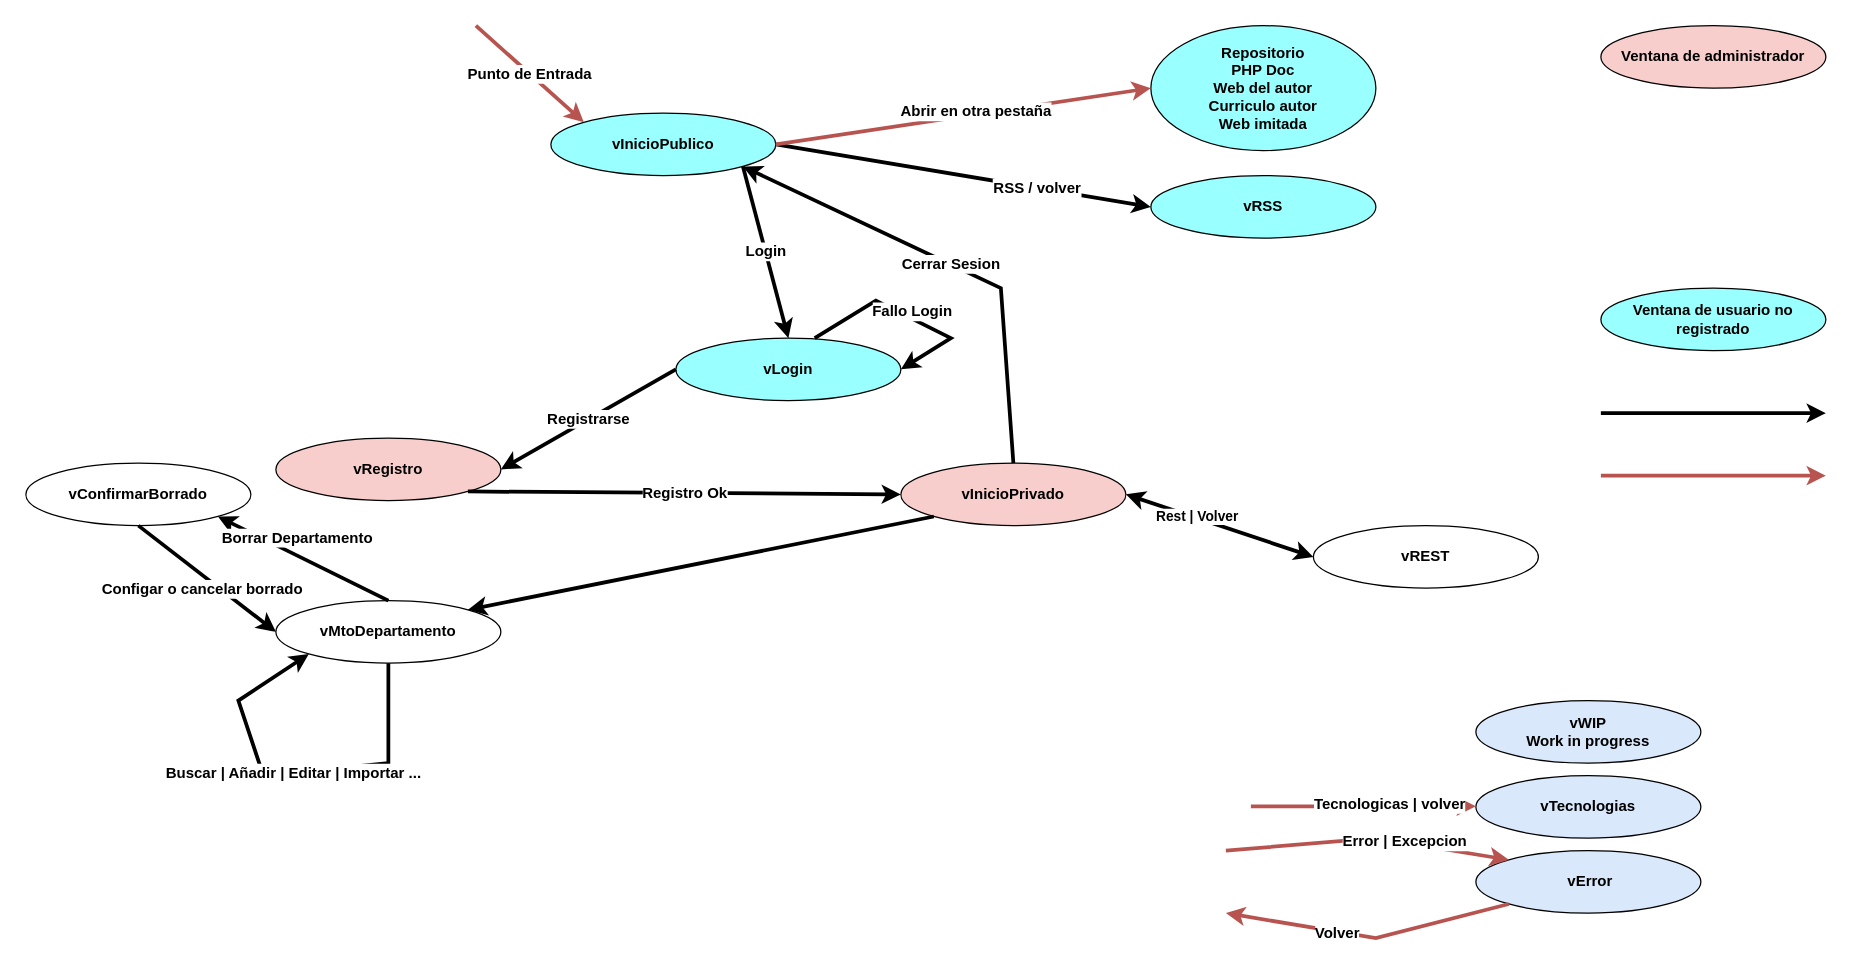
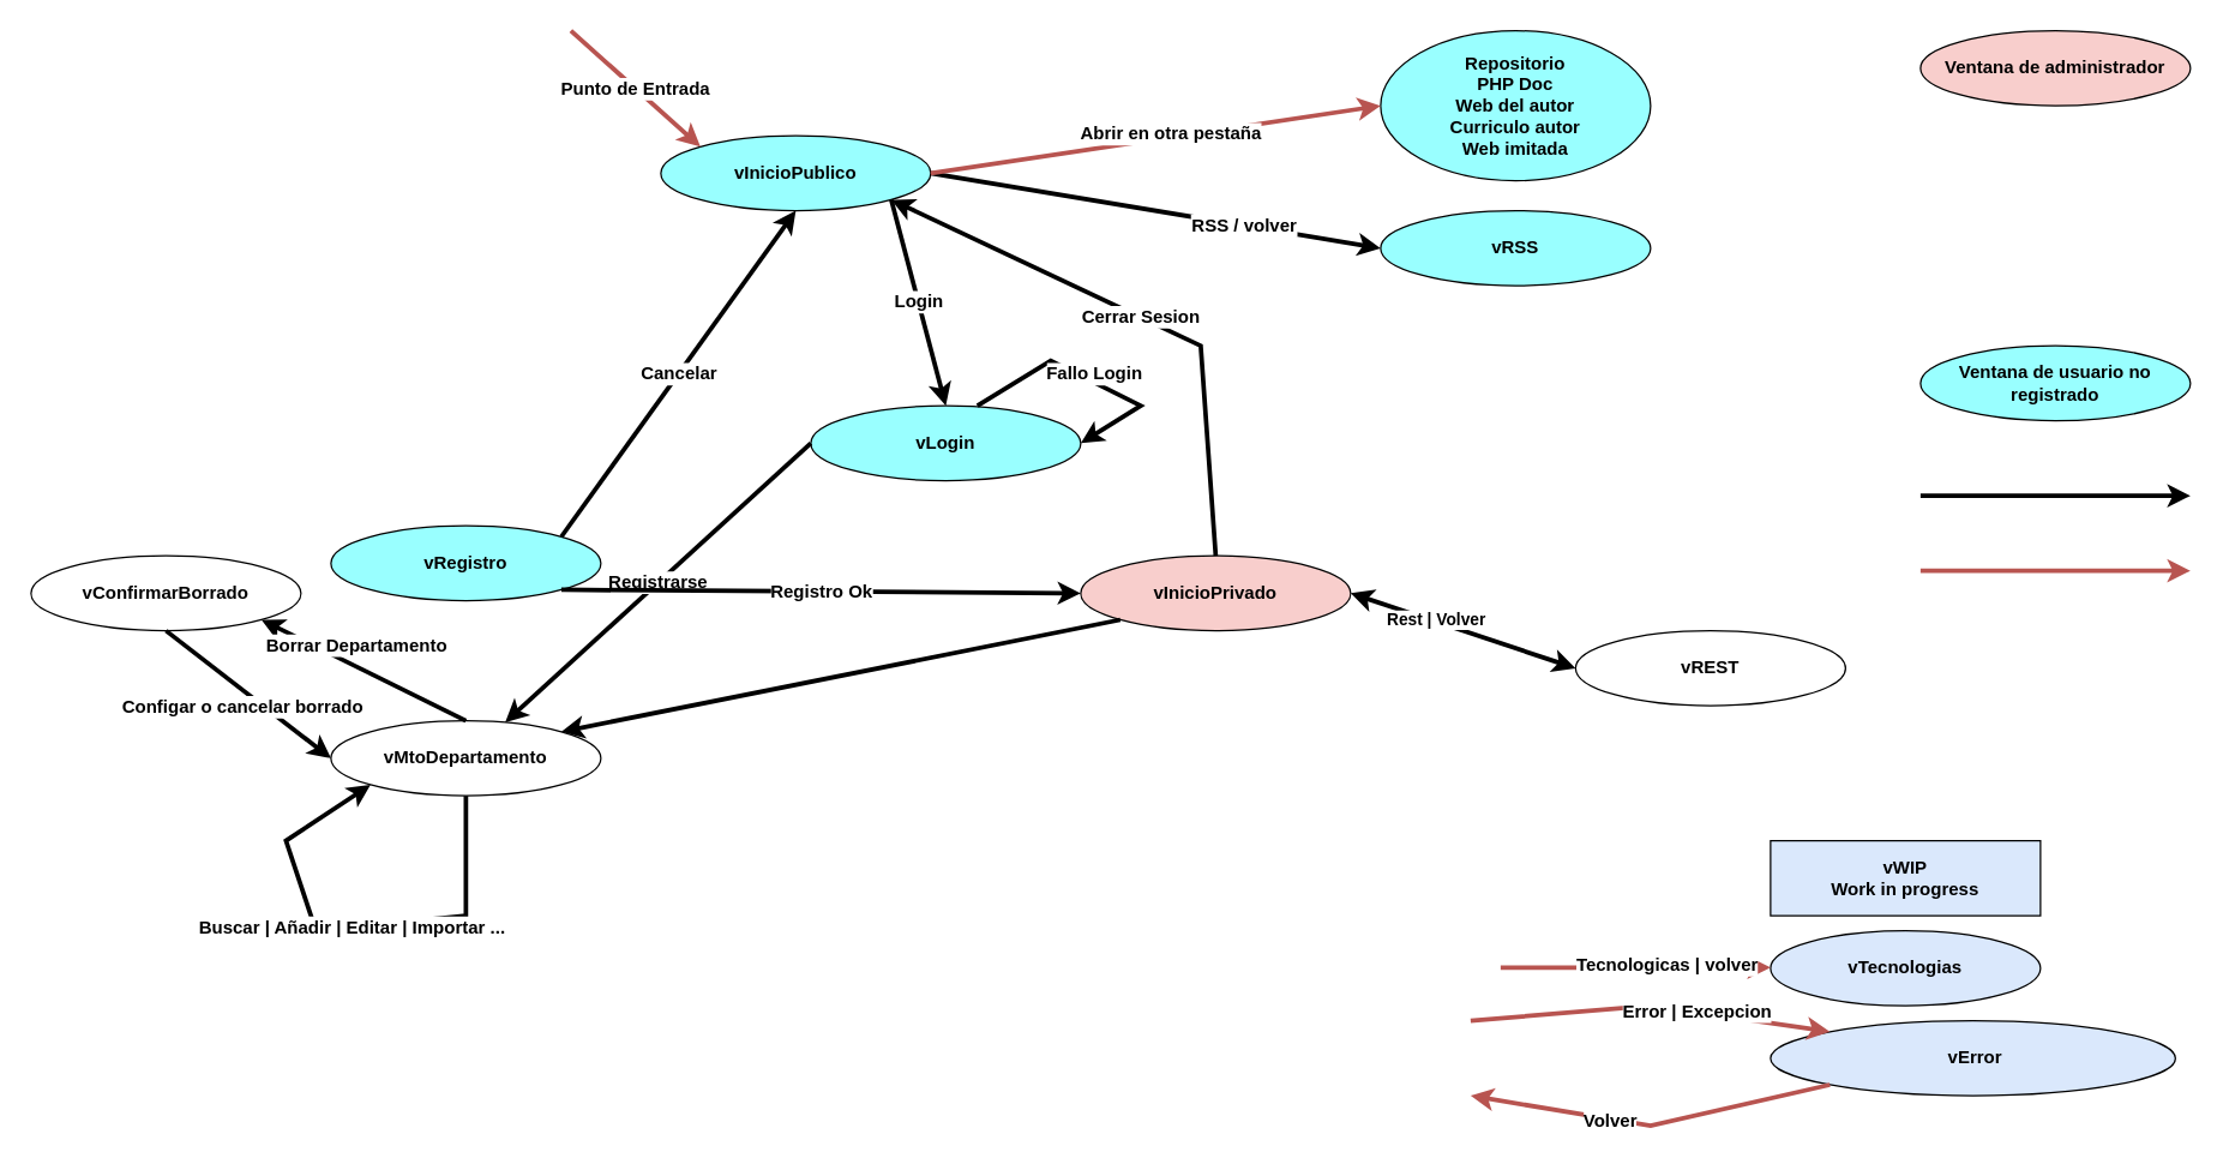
  <mxCell id="0" />
  <mxCell id="1" parent="0" />
  <mxCell id="2" value="Ventana de administrador" style="ellipse;whiteSpace=wrap;html=1;fillColor=#f8cecc;strokeColor=#000000;fontSize=12;fontStyle=1" parent="1" vertex="1"><mxGeometry x="1280" y="20" width="180" height="50" as="geometry" /></mxCell>
  <mxCell id="3" value="" style="endArrow=classic;html=1;rounded=0;strokeWidth=3;fontSize=12;fontStyle=1" parent="1" edge="1"><mxGeometry width="50" height="50" relative="1" as="geometry"><mxPoint x="1280" y="330" as="sourcePoint" /><mxPoint x="1460" y="330" as="targetPoint" /></mxGeometry></mxCell>
  <mxCell id="4" value="" style="endArrow=classic;html=1;rounded=0;strokeWidth=3;fillColor=#f8cecc;strokeColor=#b85450;fontSize=12;fontStyle=1" parent="1" edge="1"><mxGeometry width="50" height="50" relative="1" as="geometry"><mxPoint x="1280" y="380" as="sourcePoint" /><mxPoint x="1460" y="380" as="targetPoint" /></mxGeometry></mxCell>
  <mxCell id="5" value="Ventana de usuario no registrado" style="ellipse;whiteSpace=wrap;html=1;fillColor=#99FFFF;strokeColor=default;fontSize=12;fontStyle=1" parent="1" vertex="1"><mxGeometry x="1280" y="230" width="180" height="50" as="geometry" /></mxCell>
  <mxCell id="6" value="vInicioPublico" style="ellipse;whiteSpace=wrap;html=1;fillColor=#99FFFF;strokeColor=#000000;fontSize=12;fontStyle=1" parent="1" vertex="1"><mxGeometry x="440" y="90" width="180" height="50" as="geometry" /></mxCell>
  <mxCell id="7" value="Repositorio&lt;br&gt;PHP Doc&lt;br&gt;Web del autor&lt;br&gt;Curriculo autor&lt;br&gt;Web imitada" style="ellipse;whiteSpace=wrap;html=1;fillColor=#99FFFF;strokeColor=#000000;fontSize=12;fontStyle=1" parent="1" vertex="1"><mxGeometry x="920" y="20" width="180" height="100" as="geometry" /></mxCell>
  <mxCell id="8" value="vRSS" style="ellipse;whiteSpace=wrap;html=1;fillColor=#99FFFF;strokeColor=#000000;fontSize=12;fontStyle=1" parent="1" vertex="1"><mxGeometry x="920" y="140" width="180" height="50" as="geometry" /></mxCell>
  <mxCell id="9" value="vLogin" style="ellipse;whiteSpace=wrap;html=1;fillColor=#99FFFF;strokeColor=#000000;fontSize=12;fontStyle=1" parent="1" vertex="1"><mxGeometry x="540" y="270" width="180" height="50" as="geometry" /></mxCell>
- <mxCell id="10" value="vRegistro" style="ellipse;whiteSpace=wrap;html=1;fillColor=#f8cecc;strokeColor=#000000;fontSize=12;fontStyle=1;" parent="1" vertex="1"><mxGeometry x="220" y="350" width="180" height="50" as="geometry" /></mxCell>
+ <mxCell id="10" value="vRegistro" style="ellipse;whiteSpace=wrap;html=1;fillColor=#99FFFF;strokeColor=#000000;fontSize=12;fontStyle=1" parent="1" vertex="1"><mxGeometry x="220" y="350" width="180" height="50" as="geometry" /></mxCell>
  <mxCell id="11" value="vInicioPrivado" style="ellipse;whiteSpace=wrap;html=1;fontSize=12;fontStyle=1;fillColor=#f8cecc;" parent="1" vertex="1"><mxGeometry x="720" y="370" width="180" height="50" as="geometry" /></mxCell>
  <mxCell id="12" value="" style="endArrow=classic;html=1;rounded=0;strokeWidth=3;fontSize=12;fontStyle=1;entryX=0;entryY=0.5;entryDx=0;entryDy=0;exitX=1;exitY=0.5;exitDx=0;exitDy=0;" parent="1" source="6" target="8" edge="1"><mxGeometry width="50" height="50" relative="1" as="geometry"><mxPoint x="660" y="170" as="sourcePoint" /><mxPoint x="840" y="170" as="targetPoint" /></mxGeometry></mxCell>
  <mxCell id="13" value="&lt;b&gt;RSS / volver&lt;/b&gt;" style="edgeLabel;html=1;align=center;verticalAlign=middle;resizable=0;points=[];fontSize=12;" parent="12" vertex="1" connectable="0"><mxGeometry x="0.386" relative="1" as="geometry"><mxPoint as="offset" /></mxGeometry></mxCell>
  <mxCell id="14" value="" style="endArrow=classic;html=1;rounded=0;strokeWidth=3;fillColor=#f8cecc;strokeColor=#b85450;fontSize=12;fontStyle=1;entryX=0;entryY=0.5;entryDx=0;entryDy=0;exitX=1;exitY=0.5;exitDx=0;exitDy=0;" parent="1" source="6" target="7" edge="1"><mxGeometry width="50" height="50" relative="1" as="geometry"><mxPoint x="600" y="30" as="sourcePoint" /><mxPoint x="780" y="30" as="targetPoint" /></mxGeometry></mxCell>
  <mxCell id="15" value="&lt;b&gt;Abrir en otra pestaña&lt;/b&gt;" style="edgeLabel;html=1;align=center;verticalAlign=middle;resizable=0;points=[];fontSize=12;" parent="14" vertex="1" connectable="0"><mxGeometry x="0.069" y="2" relative="1" as="geometry"><mxPoint as="offset" /></mxGeometry></mxCell>
  <mxCell id="16" value="Login" style="endArrow=classic;html=1;rounded=0;strokeWidth=3;fontSize=12;fontStyle=1;exitX=1;exitY=1;exitDx=0;exitDy=0;entryX=0.5;entryY=0;entryDx=0;entryDy=0;" parent="1" source="6" target="9" edge="1"><mxGeometry width="50" height="50" relative="1" as="geometry"><mxPoint x="530" y="180" as="sourcePoint" /><mxPoint x="710" y="180" as="targetPoint" /></mxGeometry></mxCell>
  <mxCell id="17" value="Fallo Login&lt;br&gt;" style="endArrow=classic;html=1;rounded=0;strokeWidth=3;fontSize=12;fontStyle=1;exitX=0.617;exitY=0;exitDx=0;exitDy=0;entryX=1;entryY=0.5;entryDx=0;entryDy=0;exitPerimeter=0;" parent="1" source="9" target="9" edge="1"><mxGeometry x="0.023" y="4" width="50" height="50" relative="1" as="geometry"><mxPoint x="790" y="280" as="sourcePoint" /><mxPoint x="970" y="280" as="targetPoint" /><Array as="points"><mxPoint x="700" y="240" /><mxPoint x="760" y="270" /></Array><mxPoint y="-1" as="offset" /></mxGeometry></mxCell>
- <mxCell id="18" value="Registrarse" style="endArrow=classic;html=1;rounded=0;strokeWidth=3;fontSize=12;fontStyle=1;exitX=0;exitY=0.5;exitDx=0;exitDy=0;entryX=1;entryY=0.5;entryDx=0;entryDy=0;" parent="1" source="9" target="10" edge="1"><mxGeometry width="50" height="50" relative="1" as="geometry"><mxPoint x="520" y="320" as="sourcePoint" /><mxPoint x="700" y="320" as="targetPoint" /></mxGeometry></mxCell>
+ <mxCell id="18" value="Registrarse" style="endArrow=classic;html=1;rounded=0;strokeWidth=3;fontSize=12;fontStyle=1;exitX=0;exitY=0.5;exitDx=0;exitDy=0;" parent="1" source="9" target="23" edge="1"><mxGeometry width="50" height="50" relative="1" as="geometry"><mxPoint x="520" y="320" as="sourcePoint" /><mxPoint x="700" y="320" as="targetPoint" /></mxGeometry></mxCell>
+ <mxCell id="19" value="Cancelar" style="endArrow=classic;html=1;rounded=0;strokeWidth=3;fontSize=12;fontStyle=1;entryX=0.5;entryY=1;entryDx=0;entryDy=0;exitX=1;exitY=0;exitDx=0;exitDy=0;" parent="1" source="10" target="6" edge="1"><mxGeometry width="50" height="50" relative="1" as="geometry"><mxPoint x="360" y="254.5" as="sourcePoint" /><mxPoint x="540" y="254.5" as="targetPoint" /></mxGeometry></mxCell>
  <mxCell id="20" value="Punto de Entrada" style="endArrow=classic;html=1;rounded=0;strokeWidth=3;fillColor=#f8cecc;strokeColor=#b85450;fontSize=12;fontStyle=1;entryX=0;entryY=0;entryDx=0;entryDy=0;" parent="1" target="6" edge="1"><mxGeometry width="50" height="50" relative="1" as="geometry"><mxPoint x="380" y="20" as="sourcePoint" /><mxPoint x="460" y="60" as="targetPoint" /></mxGeometry></mxCell>
  <mxCell id="21" value="Cerrar Sesion" style="endArrow=none;html=1;rounded=0;strokeWidth=3;fontSize=12;fontStyle=1;exitX=1;exitY=1;exitDx=0;exitDy=0;entryX=0.5;entryY=0;entryDx=0;entryDy=0;startArrow=classic;startFill=1;endFill=0;" parent="1" source="6" target="11" edge="1"><mxGeometry width="50" height="50" relative="1" as="geometry"><mxPoint x="690" y="200" as="sourcePoint" /><mxPoint x="870" y="200" as="targetPoint" /><Array as="points"><mxPoint x="800" y="230" /></Array></mxGeometry></mxCell>
  <mxCell id="22" value="Registro Ok" style="endArrow=classic;html=1;rounded=0;strokeWidth=3;fontSize=12;fontStyle=1;entryX=0;entryY=0.5;entryDx=0;entryDy=0;exitX=1;exitY=1;exitDx=0;exitDy=0;" parent="1" source="10" target="11" edge="1"><mxGeometry width="50" height="50" relative="1" as="geometry"><mxPoint x="500" y="400" as="sourcePoint" /><mxPoint x="680" y="400" as="targetPoint" /></mxGeometry></mxCell>
  <mxCell id="23" value="vMtoDepartamento" style="ellipse;whiteSpace=wrap;html=1;fontSize=12;fontStyle=1" vertex="1" parent="1"><mxGeometry x="220" y="480" width="180" height="50" as="geometry" /></mxCell>
  <mxCell id="24" value="" style="endArrow=classic;html=1;rounded=0;strokeWidth=3;fontSize=12;fontStyle=1;entryX=1;entryY=0;entryDx=0;entryDy=0;exitX=0;exitY=1;exitDx=0;exitDy=0;" edge="1" parent="1" source="11" target="23"><mxGeometry width="50" height="50" relative="1" as="geometry"><mxPoint x="860" y="450" as="sourcePoint" /><mxPoint x="1040" y="450" as="targetPoint" /></mxGeometry></mxCell>
  <mxCell id="25" value="Buscar | Añadir | Editar | Importar ..." style="endArrow=classic;html=1;rounded=0;strokeWidth=3;fontSize=12;fontStyle=1;exitX=0.5;exitY=1;exitDx=0;exitDy=0;entryX=0;entryY=1;entryDx=0;entryDy=0;" edge="1" parent="1" source="23" target="23"><mxGeometry width="50" height="50" relative="1" as="geometry"><mxPoint x="200" y="620" as="sourcePoint" /><mxPoint x="220" y="600" as="targetPoint" /><Array as="points"><mxPoint x="310" y="610" /><mxPoint x="210" y="620" /><mxPoint x="190" y="560" /></Array></mxGeometry></mxCell>
  <mxCell id="26" value="vConfirmarBorrado" style="ellipse;whiteSpace=wrap;html=1;fontSize=12;fontStyle=1" vertex="1" parent="1"><mxGeometry x="20" y="370" width="180" height="50" as="geometry" /></mxCell>
  <mxCell id="27" value="" style="endArrow=classic;html=1;rounded=0;strokeWidth=3;fontSize=12;fontStyle=1;entryX=1;entryY=1;entryDx=0;entryDy=0;exitX=0.5;exitY=0;exitDx=0;exitDy=0;" edge="1" parent="1" source="23" target="26"><mxGeometry width="50" height="50" relative="1" as="geometry"><mxPoint x="1290" y="340" as="sourcePoint" /><mxPoint x="1470" y="340" as="targetPoint" /></mxGeometry></mxCell>
  <mxCell id="28" value="&lt;b&gt;&lt;font style=&quot;font-size: 12px;&quot;&gt;Borrar Departamento&lt;/font&gt;&lt;/b&gt;" style="edgeLabel;html=1;align=center;verticalAlign=middle;resizable=0;points=[];" vertex="1" connectable="0" parent="27"><mxGeometry x="-0.359" y="-4" relative="1" as="geometry"><mxPoint x="-31" y="-25" as="offset" /></mxGeometry></mxCell>
  <mxCell id="29" value="" style="endArrow=classic;html=1;rounded=0;strokeWidth=3;fontSize=12;fontStyle=1;entryX=0;entryY=0.5;entryDx=0;entryDy=0;exitX=0.5;exitY=1;exitDx=0;exitDy=0;" edge="1" parent="1" source="26" target="23"><mxGeometry width="50" height="50" relative="1" as="geometry"><mxPoint x="320" y="490" as="sourcePoint" /><mxPoint x="183.64" y="422.678" as="targetPoint" /></mxGeometry></mxCell>
  <mxCell id="30" value="&lt;b&gt;&lt;font style=&quot;font-size: 12px;&quot;&gt;Configar o cancelar borrado&lt;/font&gt;&lt;/b&gt;" style="edgeLabel;html=1;align=center;verticalAlign=middle;resizable=0;points=[];" vertex="1" connectable="0" parent="29"><mxGeometry x="-0.303" y="-1" relative="1" as="geometry"><mxPoint x="13" y="20" as="offset" /></mxGeometry></mxCell>
  <mxCell id="31" value="vREST" style="ellipse;whiteSpace=wrap;html=1;fontSize=12;fontStyle=1" vertex="1" parent="1"><mxGeometry x="1050" y="420" width="180" height="50" as="geometry" /></mxCell>
  <mxCell id="32" value="" style="endArrow=classic;html=1;rounded=0;strokeWidth=3;fontSize=12;fontStyle=1;exitX=1;exitY=0.5;exitDx=0;exitDy=0;entryX=0;entryY=0.5;entryDx=0;entryDy=0;startArrow=classic;startFill=1;" edge="1" parent="1" source="11" target="31"><mxGeometry width="50" height="50" relative="1" as="geometry"><mxPoint x="940" y="360" as="sourcePoint" /><mxPoint x="1120" y="360" as="targetPoint" /></mxGeometry></mxCell>
  <mxCell id="33" value="&lt;b&gt;Rest | Volver&lt;/b&gt;" style="edgeLabel;html=1;align=center;verticalAlign=middle;resizable=0;points=[];" vertex="1" connectable="0" parent="32"><mxGeometry x="-0.256" y="1" relative="1" as="geometry"><mxPoint as="offset" /></mxGeometry></mxCell>
- <mxCell id="34" value="vWIP&lt;br&gt;Work in progress" style="ellipse;whiteSpace=wrap;html=1;fillColor=#dae8fc;strokeColor=#000000;fontSize=12;fontStyle=1" vertex="1" parent="1"><mxGeometry x="1180" y="560" width="180" height="50" as="geometry" /></mxCell>
+ <mxCell id="34" value="vWIP&lt;br&gt;Work in progress" style="whiteSpace=wrap;html=1;fillColor=#dae8fc;strokeColor=#000000;fontSize=12;fontStyle=1;rounded=0;" vertex="1" parent="1"><mxGeometry x="1180" y="560" width="180" height="50" as="geometry" /></mxCell>
  <mxCell id="35" value="vTecnologias" style="ellipse;whiteSpace=wrap;html=1;fillColor=#dae8fc;strokeColor=#000000;fontSize=12;fontStyle=1" vertex="1" parent="1"><mxGeometry x="1180" y="620" width="180" height="50" as="geometry" /></mxCell>
- <mxCell id="36" value="&amp;nbsp;vError" style="ellipse;whiteSpace=wrap;html=1;fillColor=#dae8fc;strokeColor=#000000;fontSize=12;fontStyle=1" vertex="1" parent="1"><mxGeometry x="1180" y="680" width="180" height="50" as="geometry" /></mxCell>
+ <mxCell id="36" value="&amp;nbsp;vError" style="ellipse;whiteSpace=wrap;html=1;fillColor=#dae8fc;strokeColor=#000000;fontSize=12;fontStyle=1" vertex="1" parent="1"><mxGeometry x="1180" y="680" width="270" height="50" as="geometry" /></mxCell>
  <mxCell id="37" value="" style="endArrow=classic;html=1;rounded=0;strokeWidth=3;fillColor=#f8cecc;strokeColor=#b85450;fontSize=12;fontStyle=1" edge="1" parent="1"><mxGeometry width="50" height="50" relative="1" as="geometry"><mxPoint x="1000" y="644.5" as="sourcePoint" /><mxPoint x="1180" y="644.5" as="targetPoint" /></mxGeometry></mxCell>
  <mxCell id="38" value="&lt;b&gt;&lt;font style=&quot;font-size: 12px;&quot;&gt;Tecnologicas | volver&lt;/font&gt;&lt;/b&gt;" style="edgeLabel;html=1;align=center;verticalAlign=middle;resizable=0;points=[];" vertex="1" connectable="0" parent="37"><mxGeometry x="0.222" y="2" relative="1" as="geometry"><mxPoint as="offset" /></mxGeometry></mxCell>
  <mxCell id="39" value="" style="endArrow=classic;html=1;rounded=0;strokeWidth=3;fillColor=#f8cecc;strokeColor=#b85450;fontSize=12;fontStyle=1;entryX=0;entryY=0;entryDx=0;entryDy=0;" edge="1" parent="1" target="36"><mxGeometry width="50" height="50" relative="1" as="geometry"><mxPoint x="980" y="680" as="sourcePoint" /><mxPoint x="1160" y="680" as="targetPoint" /><Array as="points"><mxPoint x="1100" y="670" /></Array></mxGeometry></mxCell>
  <mxCell id="40" value="&lt;b&gt;Error | Excepcion&lt;/b&gt;" style="edgeLabel;html=1;align=center;verticalAlign=middle;resizable=0;points=[];fontSize=12;" vertex="1" connectable="0" parent="39"><mxGeometry x="0.25" y="1" relative="1" as="geometry"><mxPoint as="offset" /></mxGeometry></mxCell>
  <mxCell id="41" value="" style="endArrow=classic;html=1;rounded=0;strokeWidth=3;fillColor=#f8cecc;strokeColor=#b85450;fontSize=12;fontStyle=1;exitX=0;exitY=1;exitDx=0;exitDy=0;" edge="1" parent="1" source="36"><mxGeometry width="50" height="50" relative="1" as="geometry"><mxPoint x="1000" y="750" as="sourcePoint" /><mxPoint x="980" y="730" as="targetPoint" /><Array as="points"><mxPoint x="1100" y="750" /></Array></mxGeometry></mxCell>
  <mxCell id="42" value="&lt;b&gt;Volver&lt;/b&gt;" style="edgeLabel;html=1;align=center;verticalAlign=middle;resizable=0;points=[];fontSize=12;" vertex="1" connectable="0" parent="41"><mxGeometry x="0.227" y="1" relative="1" as="geometry"><mxPoint as="offset" /></mxGeometry></mxCell>
